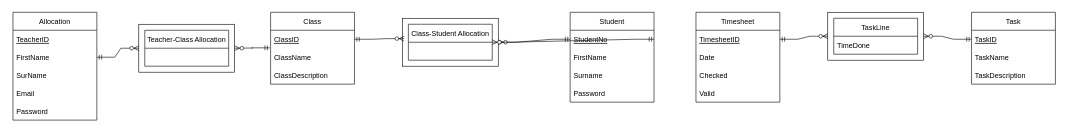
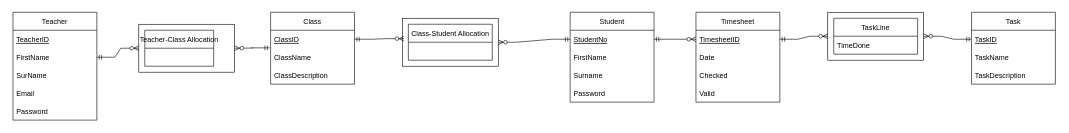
  <mxCell id="0" />
  <mxCell id="1" parent="0" />
  <mxCell id="2" value="" style="rounded=0;whiteSpace=wrap;html=1;shadow=0;glass=0;labelBorderColor=none;fillColor=default;" vertex="1" parent="1"><mxGeometry x="230" y="40" width="160" height="80" as="geometry" /></mxCell>
- <mxCell id="3" value="Allocation" style="swimlane;fontStyle=0;childLayout=stackLayout;horizontal=1;startSize=30;horizontalStack=0;resizeParent=1;resizeParentMax=0;resizeLast=0;collapsible=1;marginBottom=0;" vertex="1" parent="1"><mxGeometry x="20" y="20" width="140" height="180" as="geometry" /></mxCell>
+ <mxCell id="3" value="Teacher" style="swimlane;fontStyle=0;childLayout=stackLayout;horizontal=1;startSize=30;horizontalStack=0;resizeParent=1;resizeParentMax=0;resizeLast=0;collapsible=1;marginBottom=0;" vertex="1" parent="1"><mxGeometry x="20" y="20" width="140" height="180" as="geometry" /></mxCell>
  <mxCell id="4" value="TeacherID" style="text;strokeColor=none;fillColor=none;align=left;verticalAlign=middle;spacingLeft=4;spacingRight=4;overflow=hidden;points=[[0,0.5],[1,0.5]];portConstraint=eastwest;rotatable=0;fontStyle=4" vertex="1" parent="3"><mxGeometry y="30" width="140" height="30" as="geometry" /></mxCell>
  <mxCell id="5" value="FirstName    " style="text;strokeColor=none;fillColor=none;align=left;verticalAlign=middle;spacingLeft=4;spacingRight=4;overflow=hidden;points=[[0,0.5],[1,0.5]];portConstraint=eastwest;rotatable=0;" vertex="1" parent="3"><mxGeometry y="60" width="140" height="30" as="geometry" /></mxCell>
  <mxCell id="6" value="SurName" style="text;strokeColor=none;fillColor=none;align=left;verticalAlign=middle;spacingLeft=4;spacingRight=4;overflow=hidden;points=[[0,0.5],[1,0.5]];portConstraint=eastwest;rotatable=0;" vertex="1" parent="3"><mxGeometry y="90" width="140" height="30" as="geometry" /></mxCell>
  <mxCell id="7" value="Email    " style="text;strokeColor=none;fillColor=none;align=left;verticalAlign=middle;spacingLeft=4;spacingRight=4;overflow=hidden;points=[[0,0.5],[1,0.5]];portConstraint=eastwest;rotatable=0;" vertex="1" parent="3"><mxGeometry y="120" width="140" height="30" as="geometry" /></mxCell>
  <mxCell id="8" value="Password" style="text;strokeColor=none;fillColor=none;align=left;verticalAlign=middle;spacingLeft=4;spacingRight=4;overflow=hidden;points=[[0,0.5],[1,0.5]];portConstraint=eastwest;rotatable=0;" vertex="1" parent="3"><mxGeometry y="150" width="140" height="30" as="geometry" /></mxCell>
- <mxCell id="9" value="Teacher-Class Allocation" style="swimlane;fontStyle=0;childLayout=stackLayout;horizontal=1;startSize=30;horizontalStack=0;resizeParent=1;resizeParentMax=0;resizeLast=0;collapsible=1;marginBottom=0;" vertex="1" parent="1"><mxGeometry x="240" y="50" width="140" height="60" as="geometry" /></mxCell>
+ <mxCell id="9" value="Teacher-Class Allocation" style="swimlane;fontStyle=0;childLayout=stackLayout;horizontal=1;startSize=30;horizontalStack=0;resizeParent=1;resizeParentMax=0;resizeLast=0;collapsible=1;marginBottom=0;" vertex="1" parent="1"><mxGeometry x="240" y="50" width="115" height="60" as="geometry" /></mxCell>
  <mxCell id="10" value="Class" style="swimlane;fontStyle=0;childLayout=stackLayout;horizontal=1;startSize=30;horizontalStack=0;resizeParent=1;resizeParentMax=0;resizeLast=0;collapsible=1;marginBottom=0;" vertex="1" parent="1"><mxGeometry x="450" y="20" width="140" height="120" as="geometry" /></mxCell>
  <mxCell id="11" value="ClassID" style="text;strokeColor=none;fillColor=none;align=left;verticalAlign=middle;spacingLeft=4;spacingRight=4;overflow=hidden;points=[[0,0.5],[1,0.5]];portConstraint=eastwest;rotatable=0;fontStyle=4" vertex="1" parent="10"><mxGeometry y="30" width="140" height="30" as="geometry" /></mxCell>
  <mxCell id="12" value="ClassName" style="text;strokeColor=none;fillColor=none;align=left;verticalAlign=middle;spacingLeft=4;spacingRight=4;overflow=hidden;points=[[0,0.5],[1,0.5]];portConstraint=eastwest;rotatable=0;" vertex="1" parent="10"><mxGeometry y="60" width="140" height="30" as="geometry" /></mxCell>
  <mxCell id="13" value="ClassDescription" style="text;strokeColor=none;fillColor=none;align=left;verticalAlign=middle;spacingLeft=4;spacingRight=4;overflow=hidden;points=[[0,0.5],[1,0.5]];portConstraint=eastwest;rotatable=0;" vertex="1" parent="10"><mxGeometry y="90" width="140" height="30" as="geometry" /></mxCell>
  <mxCell id="14" value="Student" style="swimlane;fontStyle=0;childLayout=stackLayout;horizontal=1;startSize=30;horizontalStack=0;resizeParent=1;resizeParentMax=0;resizeLast=0;collapsible=1;marginBottom=0;" vertex="1" parent="1"><mxGeometry x="950" y="20" width="140" height="150" as="geometry" /></mxCell>
  <mxCell id="15" value="StudentNo" style="text;strokeColor=none;fillColor=none;align=left;verticalAlign=middle;spacingLeft=4;spacingRight=4;overflow=hidden;points=[[0,0.5],[1,0.5]];portConstraint=eastwest;rotatable=0;fontStyle=4" vertex="1" parent="14"><mxGeometry y="30" width="140" height="30" as="geometry" /></mxCell>
  <mxCell id="16" value="FirstName" style="text;strokeColor=none;fillColor=none;align=left;verticalAlign=middle;spacingLeft=4;spacingRight=4;overflow=hidden;points=[[0,0.5],[1,0.5]];portConstraint=eastwest;rotatable=0;" vertex="1" parent="14"><mxGeometry y="60" width="140" height="30" as="geometry" /></mxCell>
  <mxCell id="17" value="Surname" style="text;strokeColor=none;fillColor=none;align=left;verticalAlign=middle;spacingLeft=4;spacingRight=4;overflow=hidden;points=[[0,0.5],[1,0.5]];portConstraint=eastwest;rotatable=0;" vertex="1" parent="14"><mxGeometry y="90" width="140" height="30" as="geometry" /></mxCell>
  <mxCell id="18" value="Password" style="text;strokeColor=none;fillColor=none;align=left;verticalAlign=middle;spacingLeft=4;spacingRight=4;overflow=hidden;points=[[0,0.5],[1,0.5]];portConstraint=eastwest;rotatable=0;" vertex="1" parent="14"><mxGeometry y="120" width="140" height="30" as="geometry" /></mxCell>
  <mxCell id="19" value="Timesheet" style="swimlane;fontStyle=0;childLayout=stackLayout;horizontal=1;startSize=30;horizontalStack=0;resizeParent=1;resizeParentMax=0;resizeLast=0;collapsible=1;marginBottom=0;" vertex="1" parent="1"><mxGeometry x="1160" y="20" width="140" height="150" as="geometry" /></mxCell>
  <mxCell id="20" value="TimesheetID" style="text;strokeColor=none;fillColor=none;align=left;verticalAlign=middle;spacingLeft=4;spacingRight=4;overflow=hidden;points=[[0,0.5],[1,0.5]];portConstraint=eastwest;rotatable=0;fontStyle=4" vertex="1" parent="19"><mxGeometry y="30" width="140" height="30" as="geometry" /></mxCell>
  <mxCell id="21" value="Date" style="text;strokeColor=none;fillColor=none;align=left;verticalAlign=middle;spacingLeft=4;spacingRight=4;overflow=hidden;points=[[0,0.5],[1,0.5]];portConstraint=eastwest;rotatable=0;" vertex="1" parent="19"><mxGeometry y="60" width="140" height="30" as="geometry" /></mxCell>
  <mxCell id="22" value="Checked" style="text;strokeColor=none;fillColor=none;align=left;verticalAlign=middle;spacingLeft=4;spacingRight=4;overflow=hidden;points=[[0,0.5],[1,0.5]];portConstraint=eastwest;rotatable=0;" vertex="1" parent="19"><mxGeometry y="90" width="140" height="30" as="geometry" /></mxCell>
  <mxCell id="23" value="Valid" style="text;strokeColor=none;fillColor=none;align=left;verticalAlign=middle;spacingLeft=4;spacingRight=4;overflow=hidden;points=[[0,0.5],[1,0.5]];portConstraint=eastwest;rotatable=0;" vertex="1" parent="19"><mxGeometry y="120" width="140" height="30" as="geometry" /></mxCell>
  <mxCell id="24" value="Task" style="swimlane;fontStyle=0;childLayout=stackLayout;horizontal=1;startSize=30;horizontalStack=0;resizeParent=1;resizeParentMax=0;resizeLast=0;collapsible=1;marginBottom=0;labelBorderColor=none;swimlaneLine=1;glass=0;shadow=0;fillColor=default;" vertex="1" parent="1"><mxGeometry x="1620" y="20" width="140" height="120" as="geometry" /></mxCell>
  <mxCell id="25" value="TaskID" style="text;strokeColor=none;fillColor=none;align=left;verticalAlign=middle;spacingLeft=4;spacingRight=4;overflow=hidden;points=[[0,0.5],[1,0.5]];portConstraint=eastwest;rotatable=0;labelBorderColor=none;fontStyle=4" vertex="1" parent="24"><mxGeometry y="30" width="140" height="30" as="geometry" /></mxCell>
  <mxCell id="26" value="TaskName" style="text;strokeColor=none;fillColor=none;align=left;verticalAlign=middle;spacingLeft=4;spacingRight=4;overflow=hidden;points=[[0,0.5],[1,0.5]];portConstraint=eastwest;rotatable=0;labelBorderColor=none;" vertex="1" parent="24"><mxGeometry y="60" width="140" height="30" as="geometry" /></mxCell>
  <mxCell id="27" value="TaskDescription" style="text;strokeColor=none;fillColor=none;align=left;verticalAlign=middle;spacingLeft=4;spacingRight=4;overflow=hidden;points=[[0,0.5],[1,0.5]];portConstraint=eastwest;rotatable=0;labelBorderColor=none;" vertex="1" parent="24"><mxGeometry y="90" width="140" height="30" as="geometry" /></mxCell>
  <mxCell id="28" value="" style="edgeStyle=entityRelationEdgeStyle;fontSize=12;html=1;endArrow=ERzeroToMany;startArrow=ERmandOne;rounded=0;exitX=1;exitY=0.5;exitDx=0;exitDy=0;entryX=0;entryY=0.5;entryDx=0;entryDy=0;" edge="1" parent="1" source="5" target="2"><mxGeometry width="100" height="100" relative="1" as="geometry"><mxPoint x="180" y="330" as="sourcePoint" /><mxPoint x="220" y="80" as="targetPoint" /></mxGeometry></mxCell>
  <mxCell id="29" value="" style="edgeStyle=entityRelationEdgeStyle;fontSize=12;html=1;endArrow=ERzeroToMany;startArrow=ERmandOne;rounded=0;exitX=-0.01;exitY=-0.022;exitDx=0;exitDy=0;exitPerimeter=0;" edge="1" parent="1" source="12" target="2"><mxGeometry width="100" height="100" relative="1" as="geometry"><mxPoint x="480" y="150" as="sourcePoint" /><mxPoint x="420" y="280" as="targetPoint" /></mxGeometry></mxCell>
  <mxCell id="30" value="" style="group" vertex="1" connectable="0" parent="1"><mxGeometry x="670" y="30" width="160" height="80" as="geometry" /></mxCell>
  <mxCell id="31" value="" style="rounded=0;whiteSpace=wrap;html=1;shadow=0;glass=0;labelBorderColor=none;fillColor=default;" vertex="1" parent="30"><mxGeometry width="160" height="80" as="geometry" /></mxCell>
  <mxCell id="32" value="Class-Student Allocation" style="swimlane;fontStyle=0;childLayout=stackLayout;horizontal=1;startSize=30;horizontalStack=0;resizeParent=1;resizeParentMax=0;resizeLast=0;collapsible=1;marginBottom=0;" vertex="1" parent="30"><mxGeometry x="10" y="10" width="140" height="60" as="geometry" /></mxCell>
  <mxCell id="33" value="" style="group" vertex="1" connectable="0" parent="1"><mxGeometry x="1380" y="20" width="160" height="80" as="geometry" /></mxCell>
  <mxCell id="34" value="" style="rounded=0;whiteSpace=wrap;html=1;shadow=0;glass=0;labelBorderColor=none;fillColor=default;" vertex="1" parent="33"><mxGeometry width="160" height="80" as="geometry" /></mxCell>
  <mxCell id="35" value="TaskLine" style="swimlane;fontStyle=0;childLayout=stackLayout;horizontal=1;startSize=30;horizontalStack=0;resizeParent=1;resizeParentMax=0;resizeLast=0;collapsible=1;marginBottom=0;shadow=0;glass=0;labelBorderColor=none;fillColor=default;" vertex="1" parent="33"><mxGeometry x="10" y="10" width="140" height="60" as="geometry" /></mxCell>
  <mxCell id="36" value="TimeDone" style="text;strokeColor=none;fillColor=none;align=left;verticalAlign=middle;spacingLeft=4;spacingRight=4;overflow=hidden;points=[[0,0.5],[1,0.5]];portConstraint=eastwest;rotatable=0;shadow=0;glass=0;labelBorderColor=none;" vertex="1" parent="35"><mxGeometry y="30" width="140" height="30" as="geometry" /></mxCell>
  <mxCell id="37" value="" style="edgeStyle=entityRelationEdgeStyle;fontSize=12;html=1;endArrow=ERzeroToMany;startArrow=ERmandOne;rounded=0;exitX=1;exitY=0.5;exitDx=0;exitDy=0;entryX=0.017;entryY=0.425;entryDx=0;entryDy=0;entryPerimeter=0;" edge="1" parent="1" source="11" target="31"><mxGeometry width="100" height="100" relative="1" as="geometry"><mxPoint x="650" y="270" as="sourcePoint" /><mxPoint x="750" y="170" as="targetPoint" /></mxGeometry></mxCell>
  <mxCell id="38" value="" style="edgeStyle=entityRelationEdgeStyle;fontSize=12;html=1;endArrow=ERzeroToMany;startArrow=ERmandOne;rounded=0;entryX=1;entryY=0.5;entryDx=0;entryDy=0;exitX=0;exitY=0.5;exitDx=0;exitDy=0;" edge="1" parent="1" source="15" target="31"><mxGeometry width="100" height="100" relative="1" as="geometry"><mxPoint x="880" y="270" as="sourcePoint" /><mxPoint x="980" y="170" as="targetPoint" /></mxGeometry></mxCell>
- <mxCell id="39" value="" style="edgeStyle=entityRelationEdgeStyle;fontSize=12;html=1;endArrow=ERzeroToMany;startArrow=ERmandOne;rounded=0;exitX=1;exitY=0.5;exitDx=0;exitDy=0;" edge="1" parent="1" source="15" target="32"><mxGeometry width="100" height="100" relative="1" as="geometry"><mxPoint x="880" y="270" as="sourcePoint" /><mxPoint x="980" y="170" as="targetPoint" /></mxGeometry></mxCell>
+ <mxCell id="39" value="" style="edgeStyle=entityRelationEdgeStyle;fontSize=12;html=1;endArrow=ERzeroToMany;startArrow=ERmandOne;rounded=0;entryX=0;entryY=0.5;entryDx=0;entryDy=0;exitX=1;exitY=0.5;exitDx=0;exitDy=0;" edge="1" parent="1" source="15" target="20"><mxGeometry width="100" height="100" relative="1" as="geometry"><mxPoint x="880" y="270" as="sourcePoint" /><mxPoint x="980" y="170" as="targetPoint" /></mxGeometry></mxCell>
  <mxCell id="40" value="" style="edgeStyle=entityRelationEdgeStyle;fontSize=12;html=1;endArrow=ERzeroToMany;startArrow=ERmandOne;rounded=0;exitX=1;exitY=0.5;exitDx=0;exitDy=0;entryX=0;entryY=0.5;entryDx=0;entryDy=0;" edge="1" parent="1" source="20" target="34"><mxGeometry width="100" height="100" relative="1" as="geometry"><mxPoint x="1570" y="270" as="sourcePoint" /><mxPoint x="1670" y="170" as="targetPoint" /></mxGeometry></mxCell>
  <mxCell id="41" value="" style="edgeStyle=entityRelationEdgeStyle;fontSize=12;html=1;endArrow=ERzeroToMany;startArrow=ERmandOne;rounded=0;entryX=1;entryY=0.5;entryDx=0;entryDy=0;exitX=0;exitY=0.5;exitDx=0;exitDy=0;" edge="1" parent="1" source="25" target="34"><mxGeometry width="100" height="100" relative="1" as="geometry"><mxPoint x="1340" y="270" as="sourcePoint" /><mxPoint x="1440" y="170" as="targetPoint" /></mxGeometry></mxCell>
